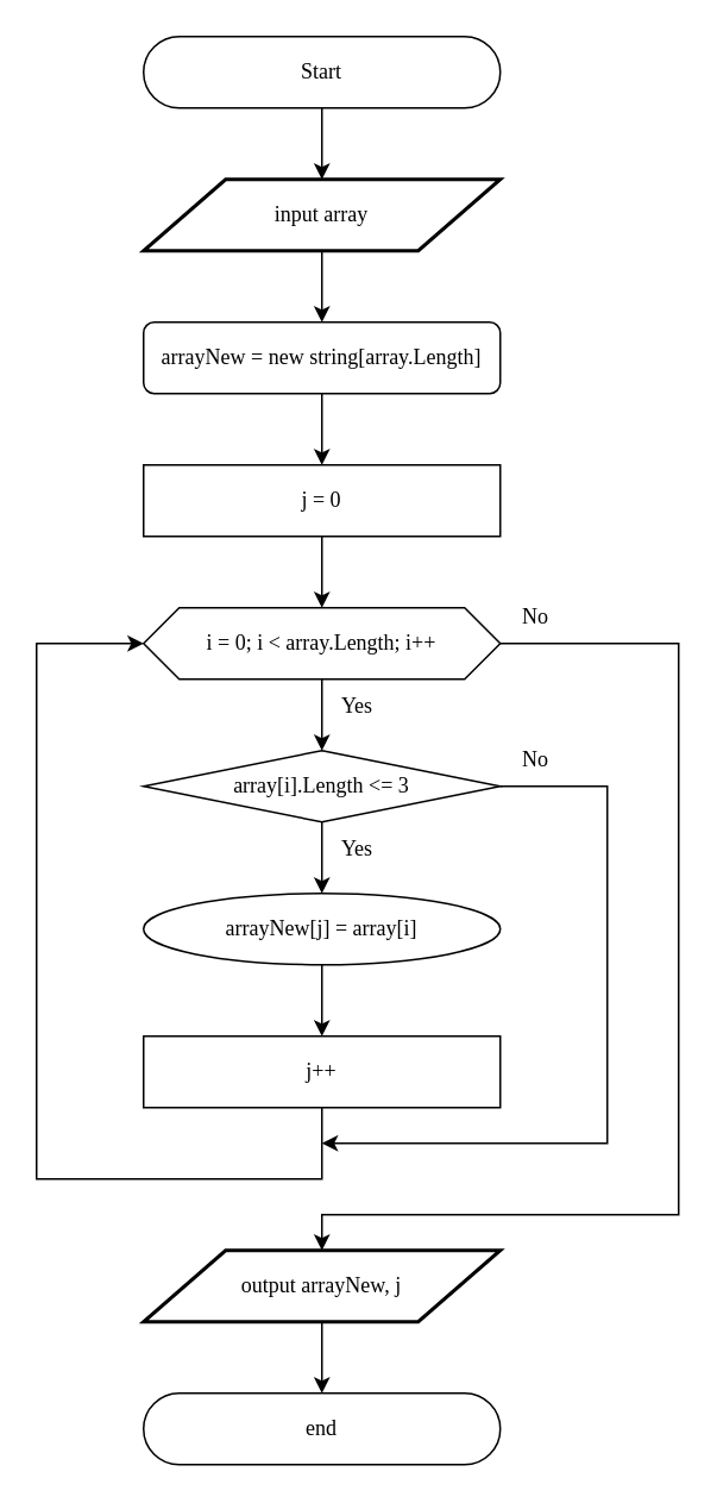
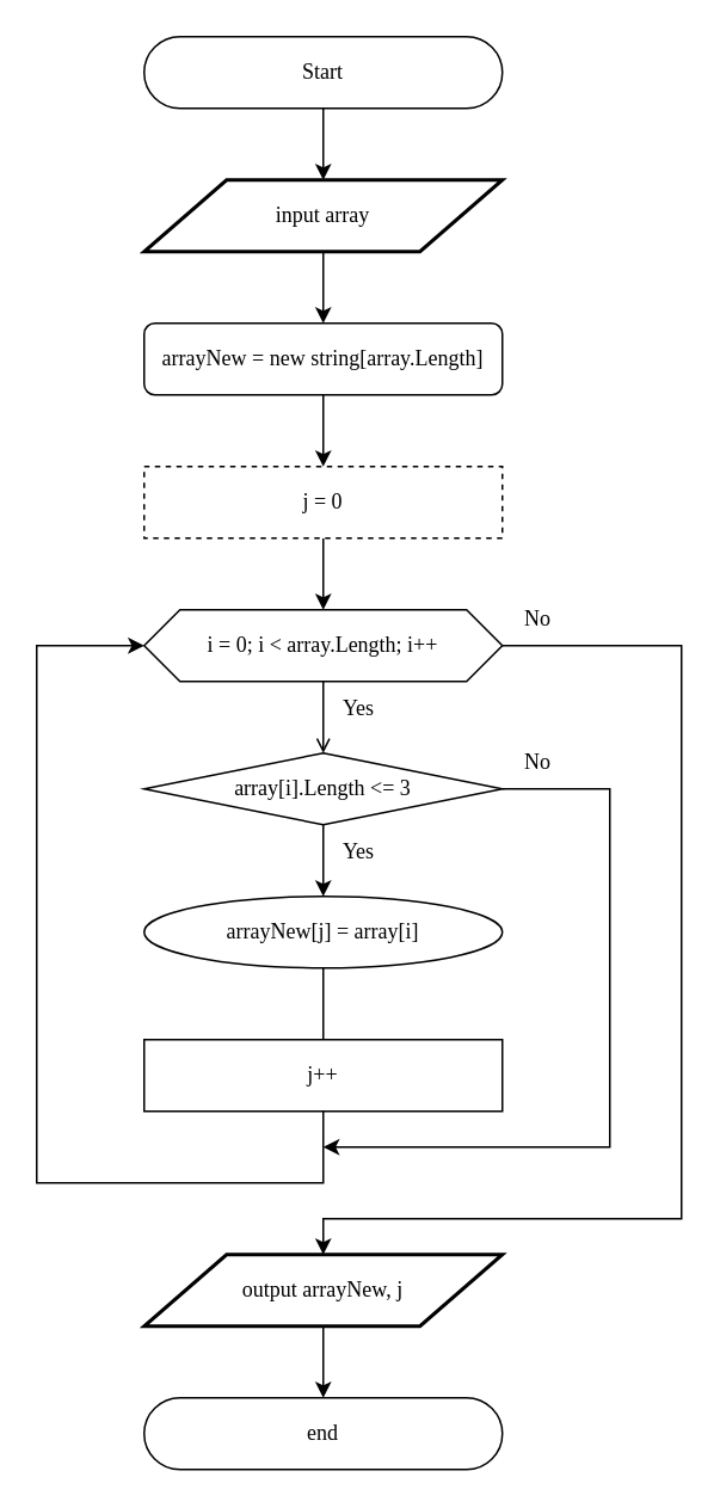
  <mxCell id="0" />
  <mxCell id="1" parent="0" />
  <mxCell id="2" value="" style="edgeStyle=none;shape=connector;rounded=1;jumpSize=6;html=1;shadow=0;labelBackgroundColor=default;strokeColor=default;fontFamily=Verdana;fontSize=12;fontColor=default;endArrow=classic;" edge="1" parent="1" source="3" target="22"><mxGeometry relative="1" as="geometry" /></mxCell>
  <mxCell id="3" value="&lt;font face=&quot;Verdana&quot; style=&quot;font-size: 12px;&quot;&gt;Start&lt;/font&gt;" style="rounded=1;whiteSpace=wrap;html=1;arcSize=50;" vertex="1" parent="1"><mxGeometry x="80" y="20" width="200" height="40" as="geometry" /></mxCell>
  <mxCell id="4" value="" style="edgeStyle=none;html=1;fontFamily=Verdana;fontSize=12;" edge="1" parent="1" source="5" target="7"><mxGeometry relative="1" as="geometry" /></mxCell>
  <mxCell id="5" value="arrayNew = new string[array.Length]" style="whiteSpace=wrap;html=1;strokeWidth=1;fontFamily=Verdana;fontSize=12;rounded=1;" vertex="1" parent="1"><mxGeometry x="80" y="180" width="200" height="40" as="geometry" /></mxCell>
  <mxCell id="6" value="" style="edgeStyle=none;html=1;fontFamily=Verdana;fontSize=12;" edge="1" parent="1" source="7" target="10"><mxGeometry relative="1" as="geometry" /></mxCell>
- <mxCell id="7" value="j = 0" style="rounded=0;whiteSpace=wrap;html=1;strokeWidth=1;fontFamily=Verdana;fontSize=12;" vertex="1" parent="1"><mxGeometry x="80" y="260" width="200" height="40" as="geometry" /></mxCell>
- <mxCell id="8" value="" style="edgeStyle=none;html=1;fontFamily=Verdana;fontSize=12;" edge="1" parent="1" source="10" target="13"><mxGeometry relative="1" as="geometry" /></mxCell>
+ <mxCell id="7" value="j = 0" style="rounded=0;whiteSpace=wrap;html=1;strokeWidth=1;fontFamily=Verdana;fontSize=12;dashed=1;" vertex="1" parent="1"><mxGeometry x="80" y="260" width="200" height="40" as="geometry" /></mxCell>
+ <mxCell id="8" value="" style="edgeStyle=none;html=1;fontFamily=Verdana;fontSize=12;endArrow=open;" edge="1" parent="1" source="10" target="13"><mxGeometry relative="1" as="geometry" /></mxCell>
  <mxCell id="9" style="edgeStyle=none;shape=connector;rounded=0;jumpSize=6;html=1;exitX=1;exitY=0.5;exitDx=0;exitDy=0;shadow=0;labelBackgroundColor=default;strokeColor=default;fontFamily=Verdana;fontSize=12;fontColor=default;endArrow=classic;entryX=0.5;entryY=0;entryDx=0;entryDy=0;" edge="1" parent="1" source="10" target="24"><mxGeometry relative="1" as="geometry"><mxPoint x="180" y="680" as="targetPoint" /><Array as="points"><mxPoint x="380" y="360" /><mxPoint x="380" y="680" /><mxPoint x="180" y="680" /></Array></mxGeometry></mxCell>
  <mxCell id="10" value="i = 0; i &amp;lt; array.Length; i++" style="shape=hexagon;perimeter=hexagonPerimeter2;whiteSpace=wrap;html=1;fixedSize=1;strokeWidth=1;fontFamily=Verdana;fontSize=12;" vertex="1" parent="1"><mxGeometry x="80" y="340" width="200" height="40" as="geometry" /></mxCell>
  <mxCell id="11" value="" style="edgeStyle=none;html=1;fontFamily=Verdana;fontSize=12;" edge="1" parent="1" source="13" target="16"><mxGeometry relative="1" as="geometry" /></mxCell>
  <mxCell id="12" style="edgeStyle=none;html=1;exitX=1;exitY=0.5;exitDx=0;exitDy=0;fontFamily=Verdana;fontSize=12;rounded=0;shadow=0;jumpSize=6;" edge="1" parent="1" source="13"><mxGeometry relative="1" as="geometry"><mxPoint x="180" y="640" as="targetPoint" /><Array as="points"><mxPoint x="340" y="440" /><mxPoint x="340" y="640" /></Array></mxGeometry></mxCell>
  <mxCell id="13" value="array[i].Length &amp;lt;= 3" style="rhombus;whiteSpace=wrap;html=1;strokeWidth=1;fontFamily=Verdana;fontSize=12;" vertex="1" parent="1"><mxGeometry x="80" y="420" width="200" height="40" as="geometry" /></mxCell>
  <mxCell id="14" value="Yes" style="text;html=1;strokeColor=none;fillColor=none;align=center;verticalAlign=middle;whiteSpace=wrap;rounded=0;strokeWidth=1;fontFamily=Verdana;fontSize=12;" vertex="1" parent="1"><mxGeometry x="180" y="380" width="40" height="30" as="geometry" /></mxCell>
- <mxCell id="15" value="" style="edgeStyle=none;html=1;fontFamily=Verdana;fontSize=12;" edge="1" parent="1" source="16" target="19"><mxGeometry relative="1" as="geometry" /></mxCell>
+ <mxCell id="15" value="" style="edgeStyle=none;html=1;fontFamily=Verdana;fontSize=12;endArrow=none;" edge="1" parent="1" source="16" target="19"><mxGeometry relative="1" as="geometry" /></mxCell>
  <mxCell id="16" value="arrayNew[j] = array[i]" style="ellipse;whiteSpace=wrap;html=1;strokeWidth=1;fontFamily=Verdana;fontSize=12;" vertex="1" parent="1"><mxGeometry x="80" y="500" width="200" height="40" as="geometry" /></mxCell>
  <mxCell id="17" value="Yes" style="text;html=1;strokeColor=none;fillColor=none;align=center;verticalAlign=middle;whiteSpace=wrap;rounded=0;strokeWidth=1;fontFamily=Verdana;fontSize=12;" vertex="1" parent="1"><mxGeometry x="180" y="460" width="40" height="30" as="geometry" /></mxCell>
  <mxCell id="18" style="edgeStyle=none;shape=connector;rounded=0;jumpSize=6;html=1;exitX=0.5;exitY=1;exitDx=0;exitDy=0;shadow=0;labelBackgroundColor=default;strokeColor=default;fontFamily=Verdana;fontSize=12;fontColor=default;endArrow=classic;entryX=0;entryY=0.5;entryDx=0;entryDy=0;" edge="1" parent="1" source="19" target="10"><mxGeometry relative="1" as="geometry"><mxPoint x="60" y="360" as="targetPoint" /><Array as="points"><mxPoint x="180" y="660" /><mxPoint x="60" y="660" /><mxPoint x="20" y="660" /><mxPoint x="20" y="510" /><mxPoint x="20" y="360" /></Array></mxGeometry></mxCell>
  <mxCell id="19" value="j++" style="rounded=0;whiteSpace=wrap;html=1;strokeWidth=1;fontFamily=Verdana;fontSize=12;" vertex="1" parent="1"><mxGeometry x="80" y="580" width="200" height="40" as="geometry" /></mxCell>
  <mxCell id="20" value="No" style="text;html=1;strokeColor=none;fillColor=none;align=center;verticalAlign=middle;whiteSpace=wrap;rounded=0;strokeWidth=1;fontFamily=Verdana;fontSize=12;fontColor=default;" vertex="1" parent="1"><mxGeometry x="280" y="410" width="40" height="30" as="geometry" /></mxCell>
  <mxCell id="21" value="" style="edgeStyle=none;shape=connector;rounded=1;jumpSize=6;html=1;shadow=0;labelBackgroundColor=default;strokeColor=default;fontFamily=Verdana;fontSize=12;fontColor=default;endArrow=classic;" edge="1" parent="1" source="22" target="5"><mxGeometry relative="1" as="geometry" /></mxCell>
  <mxCell id="22" value="input array" style="shape=parallelogram;html=1;strokeWidth=2;perimeter=parallelogramPerimeter;whiteSpace=wrap;rounded=1;arcSize=0;size=0.23;fontFamily=Verdana;fontSize=12;fontColor=default;" vertex="1" parent="1"><mxGeometry x="80" y="100" width="200" height="40" as="geometry" /></mxCell>
  <mxCell id="23" value="" style="edgeStyle=none;shape=connector;rounded=1;jumpSize=6;html=1;shadow=0;labelBackgroundColor=default;strokeColor=default;fontFamily=Verdana;fontSize=12;fontColor=default;endArrow=classic;" edge="1" parent="1" source="24" target="26"><mxGeometry relative="1" as="geometry" /></mxCell>
  <mxCell id="24" value="output arrayNew, j" style="shape=parallelogram;html=1;strokeWidth=2;perimeter=parallelogramPerimeter;whiteSpace=wrap;rounded=1;arcSize=0;size=0.23;fontFamily=Verdana;fontSize=12;fontColor=default;" vertex="1" parent="1"><mxGeometry x="80" y="700" width="200" height="40" as="geometry" /></mxCell>
  <mxCell id="25" value="No" style="text;html=1;strokeColor=none;fillColor=none;align=center;verticalAlign=middle;whiteSpace=wrap;rounded=0;strokeWidth=1;fontFamily=Verdana;fontSize=12;fontColor=default;" vertex="1" parent="1"><mxGeometry x="280" y="330" width="40" height="30" as="geometry" /></mxCell>
  <mxCell id="26" value="end" style="rounded=1;whiteSpace=wrap;html=1;strokeWidth=1;fontFamily=Verdana;fontSize=12;fontColor=default;arcSize=50;" vertex="1" parent="1"><mxGeometry x="80" y="780" width="200" height="40" as="geometry" /></mxCell>
